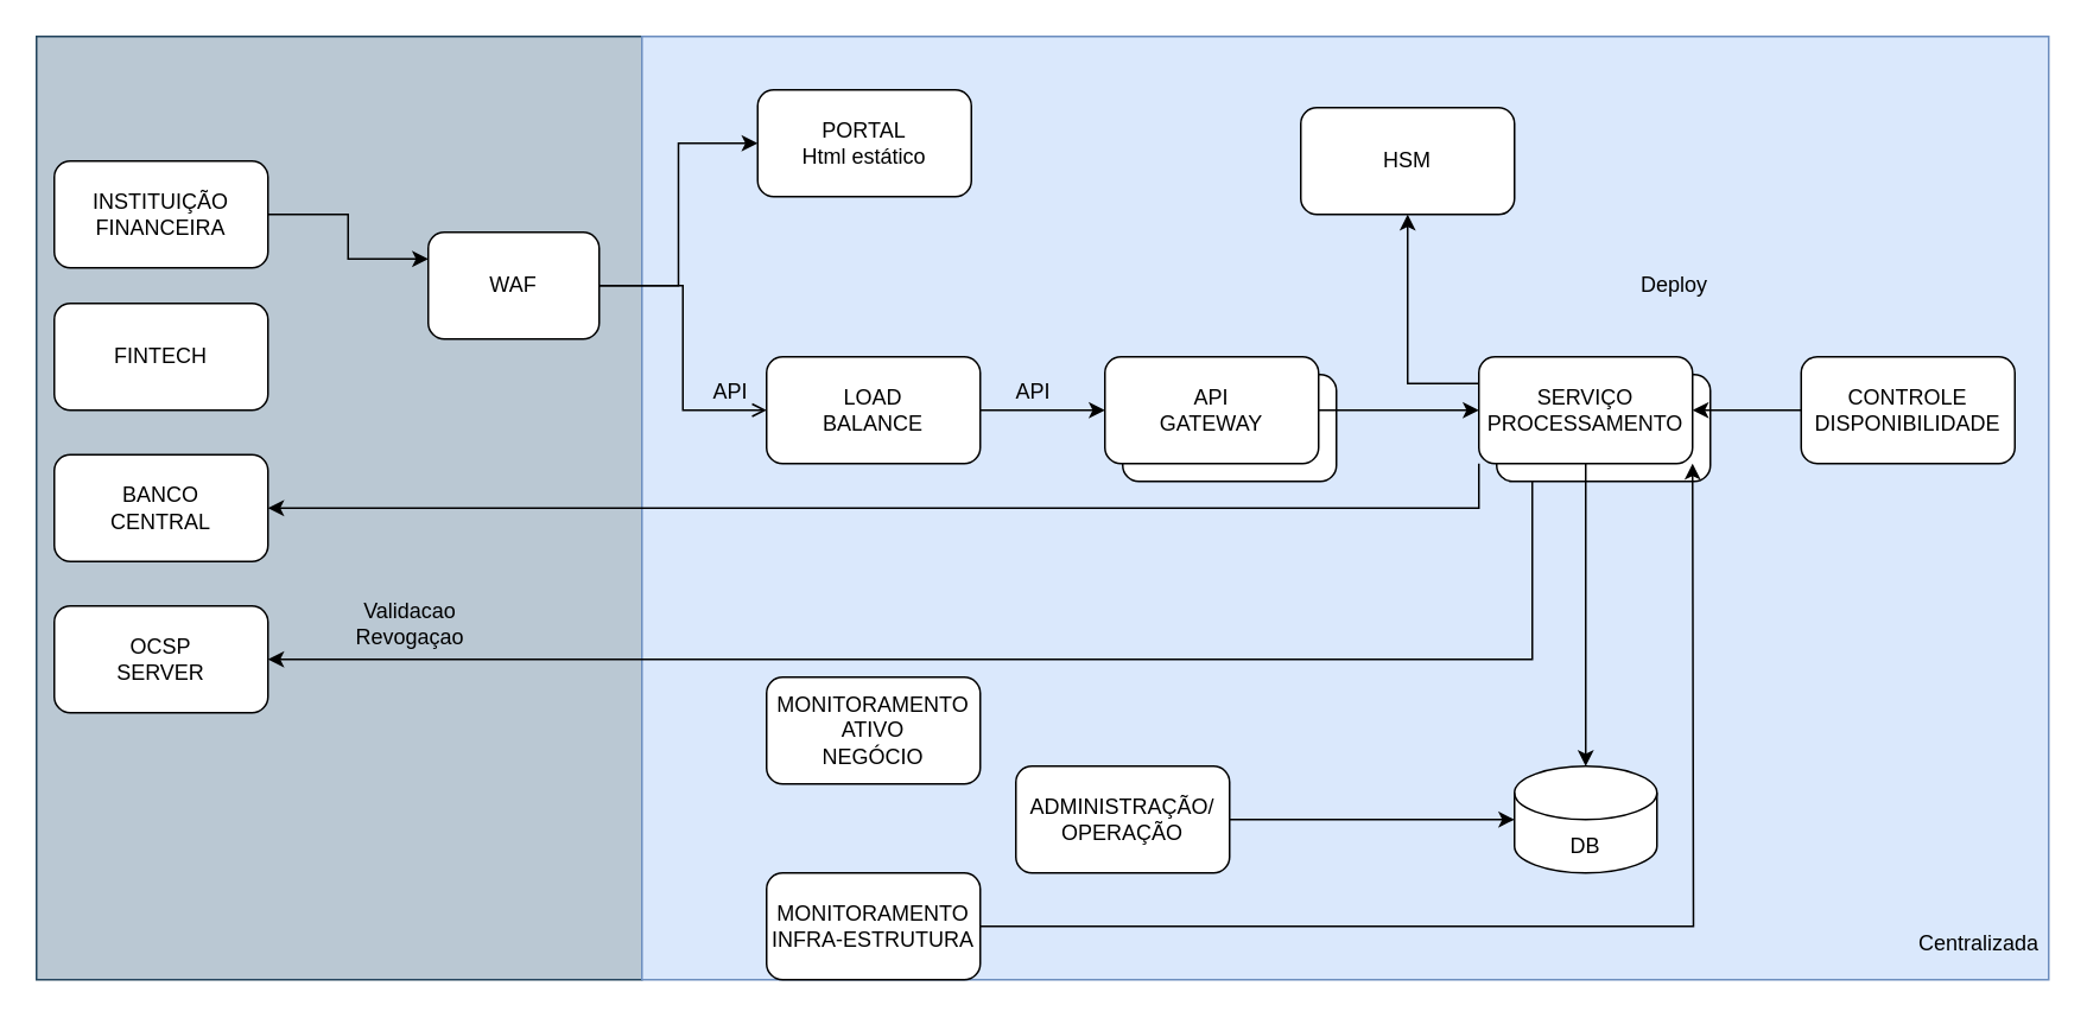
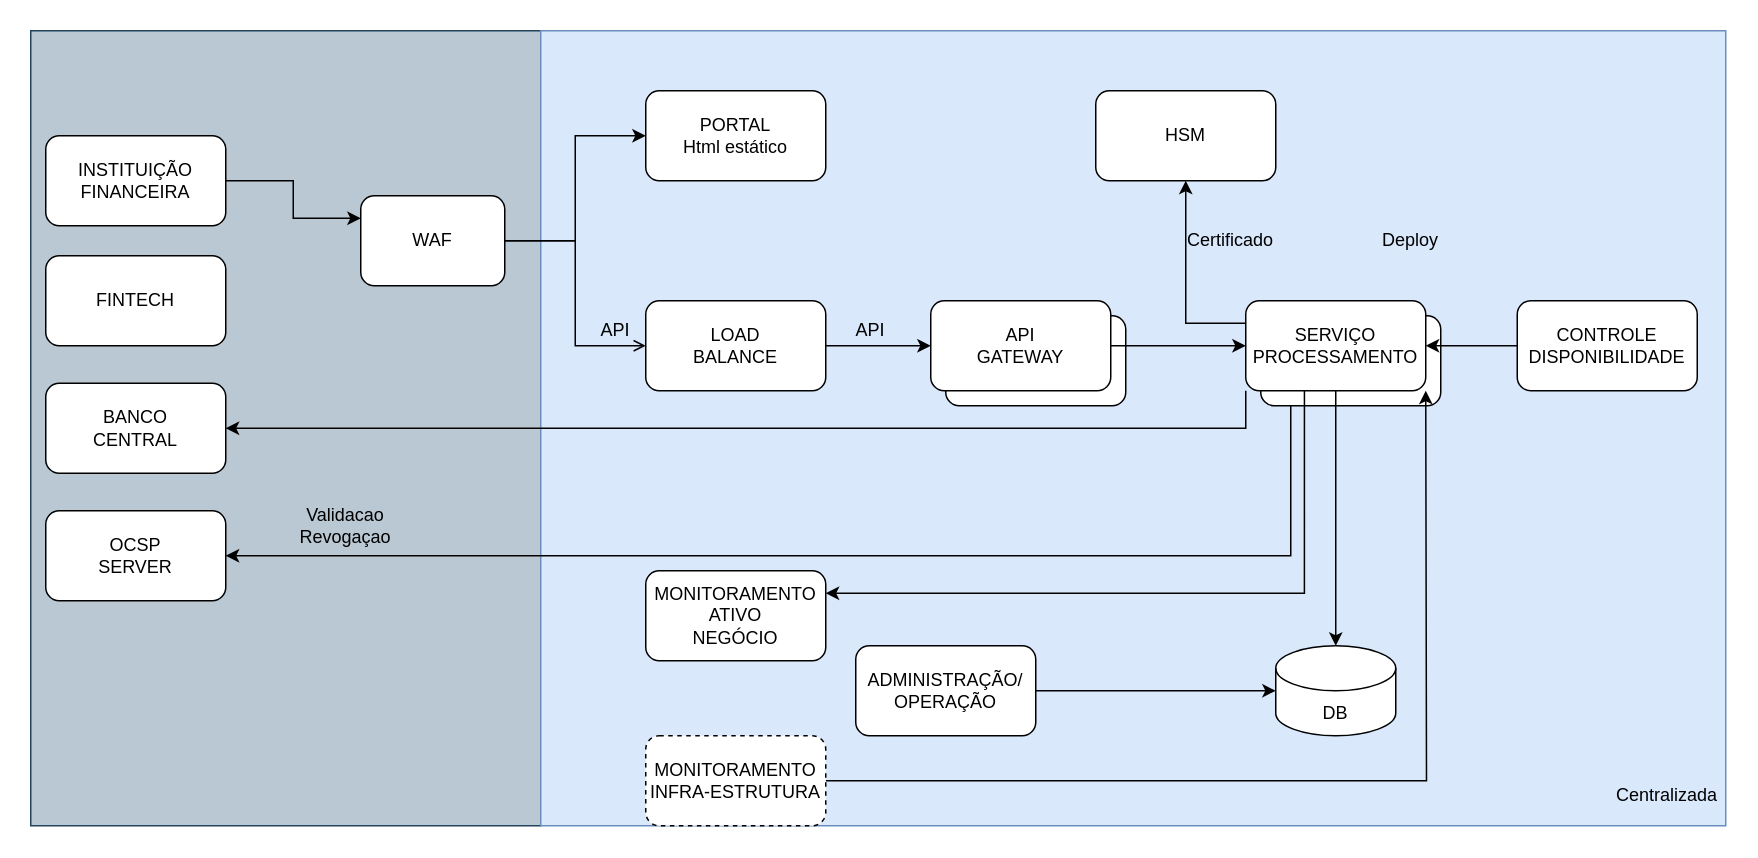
  <mxCell id="0" />
  <mxCell id="1" parent="0" />
  <mxCell id="2" value="" style="rounded=0;whiteSpace=wrap;html=1;align=left;fillColor=#bac8d3;strokeColor=#23445d;" vertex="1" parent="1"><mxGeometry x="20" y="20" width="340" height="530" as="geometry" /></mxCell>
  <mxCell id="3" value="" style="rounded=0;whiteSpace=wrap;html=1;fillColor=#dae8fc;strokeColor=#6c8ebf;" vertex="1" parent="1"><mxGeometry x="360" y="20" width="790" height="530" as="geometry" /></mxCell>
  <mxCell id="4" value="API&lt;br&gt;GATEWAY" style="rounded=1;whiteSpace=wrap;html=1;" vertex="1" parent="1"><mxGeometry x="630" y="210" width="120" height="60" as="geometry" /></mxCell>
  <mxCell id="5" style="edgeStyle=orthogonalEdgeStyle;rounded=0;orthogonalLoop=1;jettySize=auto;html=1;entryX=0;entryY=0.25;entryDx=0;entryDy=0;" edge="1" parent="1" source="6" target="11"><mxGeometry relative="1" as="geometry" /></mxCell>
  <mxCell id="6" value="INSTITUIÇÃO&lt;br&gt;FINANCEIRA" style="rounded=1;whiteSpace=wrap;html=1;" vertex="1" parent="1"><mxGeometry x="30" y="90" width="120" height="60" as="geometry" /></mxCell>
  <mxCell id="7" value="FINTECH" style="rounded=1;whiteSpace=wrap;html=1;" vertex="1" parent="1"><mxGeometry x="30" y="170" width="120" height="60" as="geometry" /></mxCell>
  <mxCell id="8" value="&lt;br&gt;&lt;br&gt;DB" style="shape=cylinder2;whiteSpace=wrap;html=1;boundedLbl=1;backgroundOutline=1;size=15;" vertex="1" parent="1"><mxGeometry x="850" y="430" width="80" height="60" as="geometry" /></mxCell>
  <mxCell id="9" style="edgeStyle=orthogonalEdgeStyle;rounded=0;orthogonalLoop=1;jettySize=auto;html=1;entryX=0;entryY=0.5;entryDx=0;entryDy=0;" edge="1" parent="1" source="11" target="14"><mxGeometry relative="1" as="geometry" /></mxCell>
  <mxCell id="10" style="edgeStyle=orthogonalEdgeStyle;rounded=0;orthogonalLoop=1;jettySize=auto;html=1;entryX=0;entryY=0.5;entryDx=0;entryDy=0;endArrow=open;" edge="1" parent="1" source="11" target="13"><mxGeometry relative="1" as="geometry" /></mxCell>
  <mxCell id="11" value="WAF" style="rounded=1;whiteSpace=wrap;html=1;" vertex="1" parent="1"><mxGeometry x="240" y="130" width="96" height="60" as="geometry" /></mxCell>
  <mxCell id="12" style="edgeStyle=orthogonalEdgeStyle;rounded=0;orthogonalLoop=1;jettySize=auto;html=1;entryX=0;entryY=0.5;entryDx=0;entryDy=0;" edge="1" parent="1" source="13" target="16"><mxGeometry relative="1" as="geometry" /></mxCell>
  <mxCell id="13" value="LOAD&lt;br&gt;BALANCE" style="rounded=1;whiteSpace=wrap;html=1;" vertex="1" parent="1"><mxGeometry x="430" y="200" width="120" height="60" as="geometry" /></mxCell>
- <mxCell id="14" value="PORTAL&lt;br&gt;Html estático" style="rounded=1;whiteSpace=wrap;html=1;" vertex="1" parent="1"><mxGeometry x="425" y="50" width="120" height="60" as="geometry" /></mxCell>
+ <mxCell id="14" value="PORTAL&lt;br&gt;Html estático" style="rounded=1;whiteSpace=wrap;html=1;" vertex="1" parent="1"><mxGeometry x="430" y="60" width="120" height="60" as="geometry" /></mxCell>
  <mxCell id="15" style="edgeStyle=orthogonalEdgeStyle;rounded=0;orthogonalLoop=1;jettySize=auto;html=1;entryX=0;entryY=0.5;entryDx=0;entryDy=0;" edge="1" parent="1" source="16" target="22"><mxGeometry relative="1" as="geometry" /></mxCell>
  <mxCell id="16" value="API&lt;br&gt;GATEWAY" style="rounded=1;whiteSpace=wrap;html=1;" vertex="1" parent="1"><mxGeometry x="620" y="200" width="120" height="60" as="geometry" /></mxCell>
  <mxCell id="17" style="edgeStyle=orthogonalEdgeStyle;rounded=0;orthogonalLoop=1;jettySize=auto;html=1;entryX=1;entryY=0.5;entryDx=0;entryDy=0;exitX=0.25;exitY=1;exitDx=0;exitDy=0;" edge="1" parent="1" source="22" target="23"><mxGeometry relative="1" as="geometry" /></mxCell>
  <mxCell id="18" value="" style="rounded=1;whiteSpace=wrap;html=1;" vertex="1" parent="1"><mxGeometry x="840" y="210" width="120" height="60" as="geometry" /></mxCell>
  <mxCell id="19" style="edgeStyle=orthogonalEdgeStyle;rounded=0;orthogonalLoop=1;jettySize=auto;html=1;" edge="1" parent="1" source="22" target="8"><mxGeometry relative="1" as="geometry" /></mxCell>
  <mxCell id="20" style="edgeStyle=orthogonalEdgeStyle;rounded=0;orthogonalLoop=1;jettySize=auto;html=1;entryX=1;entryY=0.5;entryDx=0;entryDy=0;exitX=0;exitY=1;exitDx=0;exitDy=0;" edge="1" parent="1" source="22" target="25"><mxGeometry relative="1" as="geometry" /></mxCell>
+ <mxCell id="21" style="edgeStyle=orthogonalEdgeStyle;rounded=0;orthogonalLoop=1;jettySize=auto;html=1;entryX=1;entryY=0.25;entryDx=0;entryDy=0;exitX=0.326;exitY=1.001;exitDx=0;exitDy=0;exitPerimeter=0;" edge="1" parent="1" source="22" target="32"><mxGeometry relative="1" as="geometry" /></mxCell>
  <mxCell id="22" value="SERVIÇO&lt;br&gt;PROCESSAMENTO" style="rounded=1;whiteSpace=wrap;html=1;" vertex="1" parent="1"><mxGeometry x="830" y="200" width="120" height="60" as="geometry" /></mxCell>
  <mxCell id="23" value="OCSP&lt;br&gt;SERVER" style="rounded=1;whiteSpace=wrap;html=1;" vertex="1" parent="1"><mxGeometry x="30" y="340" width="120" height="60" as="geometry" /></mxCell>
  <mxCell id="24" value="API" style="text;html=1;strokeColor=none;fillColor=none;align=center;verticalAlign=middle;whiteSpace=wrap;rounded=0;" vertex="1" parent="1"><mxGeometry x="390" y="210" width="40" height="20" as="geometry" /></mxCell>
  <mxCell id="25" value="BANCO&lt;br&gt;CENTRAL" style="rounded=1;whiteSpace=wrap;html=1;" vertex="1" parent="1"><mxGeometry x="30" y="255" width="120" height="60" as="geometry" /></mxCell>
  <mxCell id="26" value="Validacao Revogaçao" style="text;html=1;strokeColor=none;fillColor=none;align=center;verticalAlign=middle;whiteSpace=wrap;rounded=0;" vertex="1" parent="1"><mxGeometry x="210" y="340" width="40" height="20" as="geometry" /></mxCell>
  <mxCell id="27" style="edgeStyle=orthogonalEdgeStyle;rounded=0;orthogonalLoop=1;jettySize=auto;html=1;entryX=0.5;entryY=1;entryDx=0;entryDy=0;exitX=0;exitY=0.25;exitDx=0;exitDy=0;" edge="1" parent="1" source="22" target="28"><mxGeometry relative="1" as="geometry" /></mxCell>
  <mxCell id="28" value="HSM" style="rounded=1;whiteSpace=wrap;html=1;" vertex="1" parent="1"><mxGeometry x="730" y="60" width="120" height="60" as="geometry" /></mxCell>
  <mxCell id="29" value="API" style="text;html=1;strokeColor=none;fillColor=none;align=center;verticalAlign=middle;whiteSpace=wrap;rounded=0;" vertex="1" parent="1"><mxGeometry x="560" y="210" width="40" height="20" as="geometry" /></mxCell>
+ <mxCell id="30" value="Certificado" style="text;html=1;strokeColor=none;fillColor=none;align=center;verticalAlign=middle;whiteSpace=wrap;rounded=0;" vertex="1" parent="1"><mxGeometry x="800" y="150" width="40" height="20" as="geometry" /></mxCell>
  <mxCell id="31" value="Deploy" style="text;html=1;strokeColor=none;fillColor=none;align=center;verticalAlign=middle;whiteSpace=wrap;rounded=0;" vertex="1" parent="1"><mxGeometry x="920" y="150" width="40" height="20" as="geometry" /></mxCell>
  <mxCell id="32" value="MONITORAMENTO ATIVO&lt;br&gt;NEGÓCIO" style="rounded=1;whiteSpace=wrap;html=1;" vertex="1" parent="1"><mxGeometry x="430" y="380" width="120" height="60" as="geometry" /></mxCell>
  <mxCell id="33" style="edgeStyle=orthogonalEdgeStyle;rounded=0;orthogonalLoop=1;jettySize=auto;html=1;entryX=1;entryY=0.5;entryDx=0;entryDy=0;" edge="1" parent="1" source="34" target="22"><mxGeometry relative="1" as="geometry" /></mxCell>
  <mxCell id="34" value="CONTROLE DISPONIBILIDADE" style="rounded=1;whiteSpace=wrap;html=1;" vertex="1" parent="1"><mxGeometry x="1011" y="200" width="120" height="60" as="geometry" /></mxCell>
  <mxCell id="35" style="edgeStyle=orthogonalEdgeStyle;rounded=0;orthogonalLoop=1;jettySize=auto;html=1;" edge="1" parent="1" source="36"><mxGeometry relative="1" as="geometry"><mxPoint x="950" y="260" as="targetPoint" /></mxGeometry></mxCell>
- <mxCell id="36" value="MONITORAMENTO INFRA-ESTRUTURA" style="rounded=1;whiteSpace=wrap;html=1;" vertex="1" parent="1"><mxGeometry x="430" y="490" width="120" height="60" as="geometry" /></mxCell>
+ <mxCell id="36" value="MONITORAMENTO INFRA-ESTRUTURA" style="rounded=1;whiteSpace=wrap;html=1;dashed=1;" vertex="1" parent="1"><mxGeometry x="430" y="490" width="120" height="60" as="geometry" /></mxCell>
  <mxCell id="37" value="Centralizada" style="text;html=1;strokeColor=none;fillColor=none;align=center;verticalAlign=middle;whiteSpace=wrap;rounded=0;" vertex="1" parent="1"><mxGeometry x="1091" y="520" width="40" height="20" as="geometry" /></mxCell>
  <mxCell id="38" style="edgeStyle=orthogonalEdgeStyle;rounded=0;orthogonalLoop=1;jettySize=auto;html=1;" edge="1" parent="1" source="39" target="8"><mxGeometry relative="1" as="geometry" /></mxCell>
  <mxCell id="39" value="ADMINISTRAÇÃO/&lt;br&gt;OPERAÇÃO" style="rounded=1;whiteSpace=wrap;html=1;" vertex="1" parent="1"><mxGeometry x="570" y="430" width="120" height="60" as="geometry" /></mxCell>
